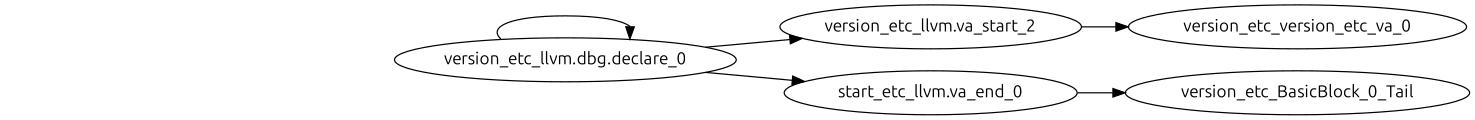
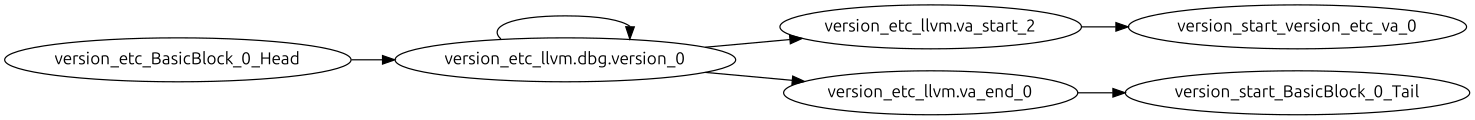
  digraph {
    fontname=Ubuntu
    rankdir=LR
    node [fontname=Ubuntu]
    edge [fontname=Ubuntu]
-   "version_etc_llvm.dbg.declare_0"
+   version_etc_BasicBlock_0_Head
+   "version_etc_llvm.dbg.declare_0" [label="version_etc_llvm.dbg.version_0"]
    n3 [label="version_etc_llvm.va_start_2"]
-   "version_etc_llvm.va_end_0" [label="start_etc_llvm.va_end_0"]
-   version_etc_version_etc_va_0
-   version_etc_BasicBlock_0_Tail
+   "version_etc_llvm.va_end_0"
+   version_etc_version_etc_va_0 [label=version_start_version_etc_va_0]
+   version_etc_BasicBlock_0_Tail [label=version_start_BasicBlock_0_Tail]
+   version_etc_BasicBlock_0_Head -> "version_etc_llvm.dbg.declare_0"
    "version_etc_llvm.dbg.declare_0" -> "version_etc_llvm.dbg.declare_0"
    "version_etc_llvm.dbg.declare_0" -> n3
    "version_etc_llvm.dbg.declare_0" -> "version_etc_llvm.va_end_0"
    n3 -> version_etc_version_etc_va_0
    "version_etc_llvm.va_end_0" -> version_etc_BasicBlock_0_Tail
  }
